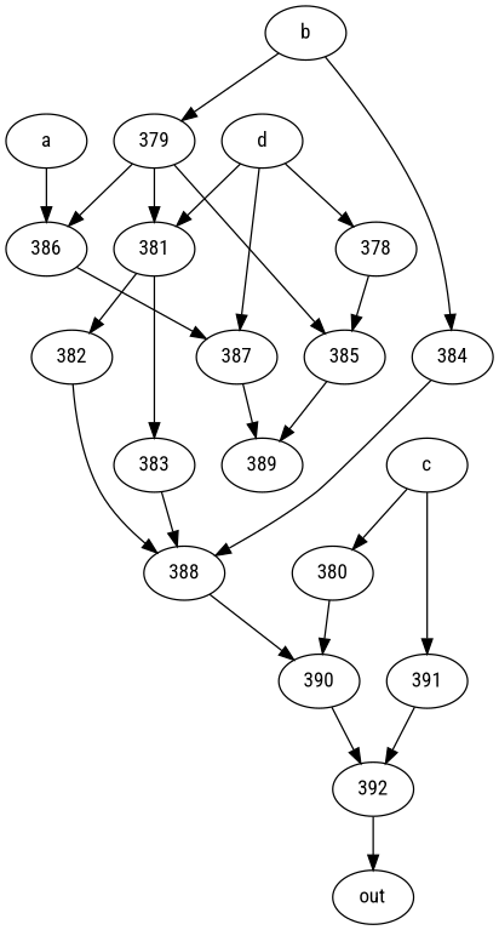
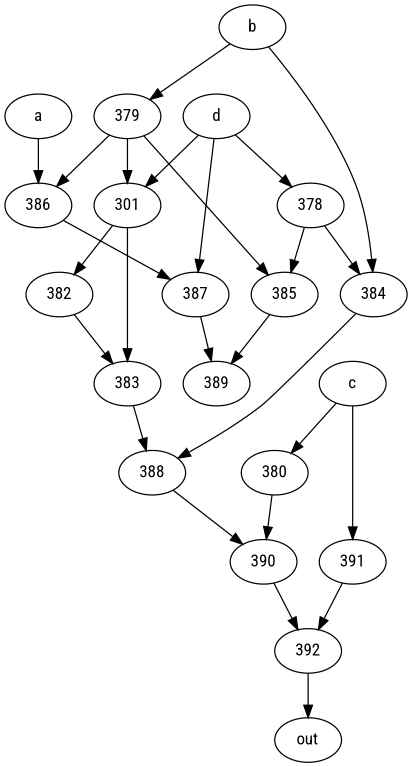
  strict digraph {
    fontname="Roboto Condensed"
    node [fontname="Roboto Condensed"]
    edge [fontname="Roboto Condensed"]
    392
    out
    a
    386
    383
    388
    387
    390
    389
    391
    b
    379
    384
-   381
+   381 [label=301]
    385
    382
    c
    380
    d
    378
    392 -> out
    a -> 386
    386 -> 387
    383 -> 388
    388 -> 390
    387 -> 389
    390 -> 392
    391 -> 392
    b -> 379
    b -> 384
    379 -> 386
    379 -> 381
    379 -> 385
    384 -> 388
    381 -> 383
    381 -> 382
    385 -> 389
-   382 -> 388
+   382 -> 383
    c -> 391
    c -> 380
    380 -> 390
    d -> 387
    d -> 381
    d -> 378
+   378 -> 384
    378 -> 385
  }
